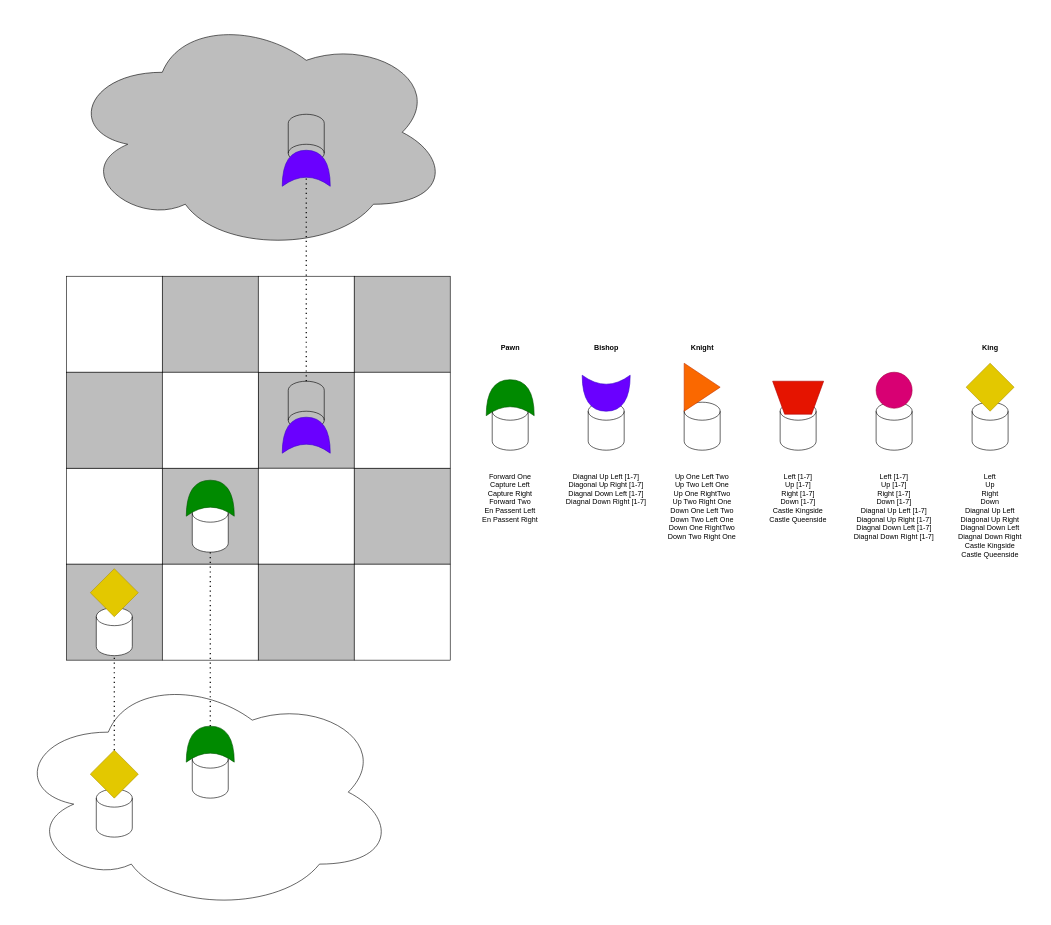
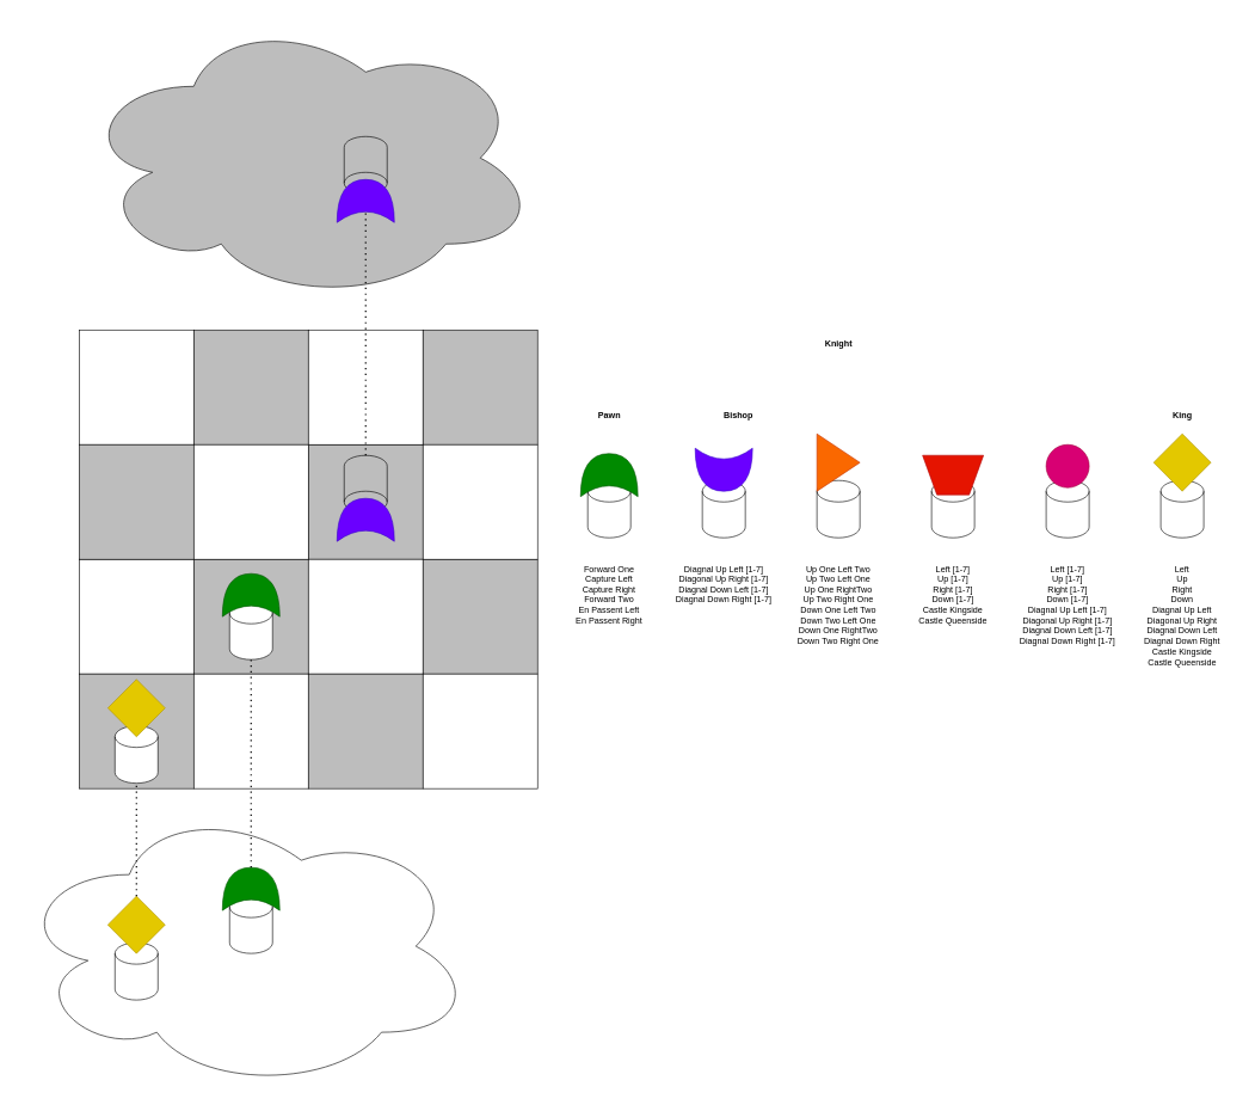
  <mxCell id="0" />
  <mxCell id="1" parent="0" />
  <mxCell id="2" value="" style="whiteSpace=wrap;html=1;aspect=fixed;fillColor=#BDBDBD;" parent="1" vertex="1"><mxGeometry x="430" y="620" width="160" height="160" as="geometry" /></mxCell>
  <mxCell id="3" value="" style="whiteSpace=wrap;html=1;aspect=fixed;" parent="1" vertex="1"><mxGeometry x="110" y="780" width="160" height="160" as="geometry" /></mxCell>
  <mxCell id="4" value="" style="whiteSpace=wrap;html=1;aspect=fixed;fillColor=#BDBDBD;" parent="1" vertex="1"><mxGeometry x="270" y="780" width="160" height="160" as="geometry" /></mxCell>
  <mxCell id="5" value="" style="whiteSpace=wrap;html=1;aspect=fixed;fillColor=#BDBDBD;" parent="1" vertex="1"><mxGeometry x="110" y="940" width="160" height="160" as="geometry" /></mxCell>
  <mxCell id="6" value="" style="whiteSpace=wrap;html=1;aspect=fixed;" parent="1" vertex="1"><mxGeometry x="270" y="940" width="160" height="160" as="geometry" /></mxCell>
  <mxCell id="7" value="" style="shape=cylinder3;whiteSpace=wrap;html=1;boundedLbl=1;backgroundOutline=1;size=15;" parent="1" vertex="1"><mxGeometry x="320" y="840" width="60" height="80" as="geometry" /></mxCell>
  <mxCell id="8" value="" style="shape=xor;whiteSpace=wrap;html=1;rotation=-90;fillColor=#008a00;fontColor=#ffffff;strokeColor=#005700;" parent="1" vertex="1"><mxGeometry x="320" y="790" width="60" height="80" as="geometry" /></mxCell>
  <mxCell id="9" value="" style="ellipse;shape=cloud;whiteSpace=wrap;html=1;" parent="1" vertex="1"><mxGeometry x="20" y="1120" width="640" height="400" as="geometry" /></mxCell>
  <mxCell id="10" value="" style="shape=cylinder3;whiteSpace=wrap;html=1;boundedLbl=1;backgroundOutline=1;size=15;" parent="1" vertex="1"><mxGeometry x="320" y="1250" width="60" height="80" as="geometry" /></mxCell>
  <mxCell id="11" value="" style="shape=xor;whiteSpace=wrap;html=1;rotation=-90;fillColor=#008a00;fontColor=#ffffff;strokeColor=#005700;" parent="1" vertex="1"><mxGeometry x="320" y="1200" width="60" height="80" as="geometry" /></mxCell>
  <mxCell id="12" value="" style="endArrow=none;dashed=1;html=1;dashPattern=1 3;strokeWidth=2;entryX=0.5;entryY=1;entryDx=0;entryDy=0;entryPerimeter=0;exitX=1;exitY=0.5;exitDx=0;exitDy=0;exitPerimeter=0;" parent="1" source="11" target="7" edge="1"><mxGeometry width="50" height="50" relative="1" as="geometry"><mxPoint x="-50" y="1170" as="sourcePoint" /><mxPoint x="0" y="1120" as="targetPoint" /></mxGeometry></mxCell>
  <mxCell id="13" value="" style="shape=cylinder3;whiteSpace=wrap;html=1;boundedLbl=1;backgroundOutline=1;size=15;fillColor=#BDBDBD;rotation=-180;" parent="1" vertex="1"><mxGeometry x="480" y="635" width="60" height="80" as="geometry" /></mxCell>
  <mxCell id="14" value="" style="shape=xor;whiteSpace=wrap;html=1;rotation=-90;fillColor=#6a00ff;fontColor=#ffffff;strokeColor=#3700CC;" parent="1" vertex="1"><mxGeometry x="480" y="685" width="60" height="80" as="geometry" /></mxCell>
  <mxCell id="15" value="" style="whiteSpace=wrap;html=1;aspect=fixed;" parent="1" vertex="1"><mxGeometry x="430" y="780" width="160" height="160" as="geometry" /></mxCell>
  <mxCell id="16" value="" style="whiteSpace=wrap;html=1;aspect=fixed;fillColor=#BDBDBD;" parent="1" vertex="1"><mxGeometry x="590" y="780" width="160" height="160" as="geometry" /></mxCell>
  <mxCell id="17" value="" style="whiteSpace=wrap;html=1;aspect=fixed;fillColor=#BDBDBD;" parent="1" vertex="1"><mxGeometry x="430" y="940" width="160" height="160" as="geometry" /></mxCell>
  <mxCell id="18" value="" style="whiteSpace=wrap;html=1;aspect=fixed;" parent="1" vertex="1"><mxGeometry x="590" y="940" width="160" height="160" as="geometry" /></mxCell>
  <mxCell id="19" value="" style="whiteSpace=wrap;html=1;aspect=fixed;" parent="1" vertex="1"><mxGeometry x="110" y="460" width="160" height="160" as="geometry" /></mxCell>
  <mxCell id="20" value="" style="whiteSpace=wrap;html=1;aspect=fixed;fillColor=#BDBDBD;" parent="1" vertex="1"><mxGeometry x="270" y="460" width="160" height="160" as="geometry" /></mxCell>
  <mxCell id="21" value="" style="whiteSpace=wrap;html=1;aspect=fixed;fillColor=#BDBDBD;" parent="1" vertex="1"><mxGeometry x="110" y="620" width="160" height="160" as="geometry" /></mxCell>
  <mxCell id="22" value="" style="whiteSpace=wrap;html=1;aspect=fixed;" parent="1" vertex="1"><mxGeometry x="270" y="620" width="160" height="160" as="geometry" /></mxCell>
  <mxCell id="23" value="" style="whiteSpace=wrap;html=1;aspect=fixed;" parent="1" vertex="1"><mxGeometry x="430" y="460" width="160" height="160" as="geometry" /></mxCell>
  <mxCell id="24" value="" style="whiteSpace=wrap;html=1;aspect=fixed;fillColor=#BDBDBD;" parent="1" vertex="1"><mxGeometry x="590" y="460" width="160" height="160" as="geometry" /></mxCell>
  <mxCell id="25" value="" style="whiteSpace=wrap;html=1;aspect=fixed;" parent="1" vertex="1"><mxGeometry x="590" y="620" width="160" height="160" as="geometry" /></mxCell>
  <mxCell id="26" value="" style="shape=cylinder3;whiteSpace=wrap;html=1;boundedLbl=1;backgroundOutline=1;size=15;" parent="1" vertex="1"><mxGeometry x="160" y="1012.5" width="60" height="80" as="geometry" /></mxCell>
  <mxCell id="27" value="" style="rhombus;whiteSpace=wrap;html=1;fillColor=#e3c800;fontColor=#000000;strokeColor=#B09500;" parent="1" vertex="1"><mxGeometry x="150" y="947.5" width="80" height="80" as="geometry" /></mxCell>
  <mxCell id="28" value="" style="shape=cylinder3;whiteSpace=wrap;html=1;boundedLbl=1;backgroundOutline=1;size=15;" parent="1" vertex="1"><mxGeometry x="160" y="1315" width="60" height="80" as="geometry" /></mxCell>
  <mxCell id="29" value="" style="rhombus;whiteSpace=wrap;html=1;fillColor=#e3c800;fontColor=#000000;strokeColor=#B09500;" parent="1" vertex="1"><mxGeometry x="150" y="1250" width="80" height="80" as="geometry" /></mxCell>
  <mxCell id="30" value="" style="endArrow=none;dashed=1;html=1;dashPattern=1 3;strokeWidth=2;entryX=0.5;entryY=1;entryDx=0;entryDy=0;entryPerimeter=0;exitX=0.5;exitY=0;exitDx=0;exitDy=0;" parent="1" source="29" target="26" edge="1"><mxGeometry width="50" height="50" relative="1" as="geometry"><mxPoint x="10" y="1250" as="sourcePoint" /><mxPoint x="60" y="1200" as="targetPoint" /></mxGeometry></mxCell>
  <mxCell id="31" value="" style="ellipse;shape=cloud;whiteSpace=wrap;html=1;fillColor=#BDBDBD;" parent="1" vertex="1"><mxGeometry x="110" y="20" width="640" height="400" as="geometry" /></mxCell>
  <mxCell id="32" value="" style="shape=cylinder3;whiteSpace=wrap;html=1;boundedLbl=1;backgroundOutline=1;size=15;fillColor=#BDBDBD;rotation=-180;" parent="1" vertex="1"><mxGeometry x="480" y="190" width="60" height="80" as="geometry" /></mxCell>
  <mxCell id="33" value="" style="shape=xor;whiteSpace=wrap;html=1;rotation=-90;fillColor=#6a00ff;fontColor=#ffffff;strokeColor=#3700CC;" parent="1" vertex="1"><mxGeometry x="480" y="240" width="60" height="80" as="geometry" /></mxCell>
  <mxCell id="34" value="" style="endArrow=none;dashed=1;html=1;dashPattern=1 3;strokeWidth=2;entryX=0.25;entryY=0.5;entryDx=0;entryDy=0;entryPerimeter=0;exitX=0.5;exitY=1;exitDx=0;exitDy=0;exitPerimeter=0;" parent="1" source="13" target="33" edge="1"><mxGeometry width="50" height="50" relative="1" as="geometry"><mxPoint x="690" y="430" as="sourcePoint" /><mxPoint x="740" y="380" as="targetPoint" /></mxGeometry></mxCell>
  <mxCell id="35" value="" style="shape=cylinder3;whiteSpace=wrap;html=1;boundedLbl=1;backgroundOutline=1;size=15;" parent="1" vertex="1"><mxGeometry x="820" y="670" width="60" height="80" as="geometry" /></mxCell>
  <mxCell id="36" value="" style="shape=xor;whiteSpace=wrap;html=1;rotation=-90;fillColor=#008a00;fontColor=#ffffff;strokeColor=#005700;" parent="1" vertex="1"><mxGeometry x="820" y="622.5" width="60" height="80" as="geometry" /></mxCell>
  <mxCell id="37" value="Pawn" style="text;html=1;align=center;verticalAlign=middle;resizable=0;points=[];autosize=1;strokeColor=none;fillColor=none;fontStyle=1" parent="1" vertex="1"><mxGeometry x="825" y="570" width="50" height="20" as="geometry" /></mxCell>
  <mxCell id="38" value="Forward One&lt;br&gt;Capture Left&lt;br&gt;Capture Right&lt;br&gt;Forward Two&lt;br&gt;En Passent Left&lt;br&gt;En Passent Right" style="text;html=1;strokeColor=none;fillColor=none;align=center;verticalAlign=top;whiteSpace=wrap;rounded=0;" parent="1" vertex="1"><mxGeometry x="770" y="780" width="160" height="120" as="geometry" /></mxCell>
  <mxCell id="39" value="" style="shape=cylinder3;whiteSpace=wrap;html=1;boundedLbl=1;backgroundOutline=1;size=15;rotation=0;" parent="1" vertex="1"><mxGeometry x="980" y="670" width="60" height="80" as="geometry" /></mxCell>
  <mxCell id="40" value="" style="shape=xor;whiteSpace=wrap;html=1;rotation=90;fillColor=#6a00ff;fontColor=#ffffff;strokeColor=#3700CC;" parent="1" vertex="1"><mxGeometry x="980" y="615" width="60" height="80" as="geometry" /></mxCell>
- <mxCell id="41" value="Bishop" style="text;html=1;align=center;verticalAlign=middle;resizable=0;points=[];autosize=1;strokeColor=none;fillColor=none;fontStyle=1" parent="1" vertex="1"><mxGeometry x="980" y="570" width="60" height="20" as="geometry" /></mxCell>
+ <mxCell id="41" value="Bishop" style="text;html=1;align=center;verticalAlign=middle;resizable=0;points=[];autosize=1;strokeColor=none;fillColor=none;fontStyle=1" parent="1" vertex="1"><mxGeometry x="1000" y="570" width="60" height="20" as="geometry" /></mxCell>
  <mxCell id="42" value="" style="shape=cylinder3;whiteSpace=wrap;html=1;boundedLbl=1;backgroundOutline=1;size=15;" parent="1" vertex="1"><mxGeometry x="1620" y="670" width="60" height="80" as="geometry" /></mxCell>
  <mxCell id="43" value="" style="rhombus;whiteSpace=wrap;html=1;fillColor=#e3c800;fontColor=#000000;strokeColor=#B09500;" parent="1" vertex="1"><mxGeometry x="1610" y="605" width="80" height="80" as="geometry" /></mxCell>
  <mxCell id="44" value="King" style="text;html=1;align=center;verticalAlign=middle;resizable=0;points=[];autosize=1;strokeColor=none;fillColor=none;fontStyle=1" parent="1" vertex="1"><mxGeometry x="1630" y="570" width="40" height="20" as="geometry" /></mxCell>
  <mxCell id="45" value="" style="shape=cylinder3;whiteSpace=wrap;html=1;boundedLbl=1;backgroundOutline=1;size=15;" parent="1" vertex="1"><mxGeometry x="1300" y="670" width="60" height="80" as="geometry" /></mxCell>
  <mxCell id="46" value="" style="shape=cylinder3;whiteSpace=wrap;html=1;boundedLbl=1;backgroundOutline=1;size=15;rotation=0;" parent="1" vertex="1"><mxGeometry x="1140" y="670" width="60" height="80" as="geometry" /></mxCell>
  <mxCell id="47" value="" style="triangle;whiteSpace=wrap;html=1;fillColor=#fa6800;fontColor=#000000;strokeColor=#C73500;" parent="1" vertex="1"><mxGeometry x="1140" y="605" width="60" height="80" as="geometry" /></mxCell>
- <mxCell id="48" value="Knight" style="text;html=1;align=center;verticalAlign=middle;resizable=0;points=[];autosize=1;strokeColor=none;fillColor=none;fontStyle=1" parent="1" vertex="1"><mxGeometry x="1145" y="570" width="50" height="20" as="geometry" /></mxCell>
+ <mxCell id="48" value="Knight" style="text;html=1;align=center;verticalAlign=middle;resizable=0;points=[];autosize=1;strokeColor=none;fillColor=none;fontStyle=1" parent="1" vertex="1"><mxGeometry x="1145" y="470" width="50" height="20" as="geometry" /></mxCell>
  <mxCell id="49" value="" style="shape=cylinder3;whiteSpace=wrap;html=1;boundedLbl=1;backgroundOutline=1;size=15;" parent="1" vertex="1"><mxGeometry x="1460" y="670" width="60" height="80" as="geometry" /></mxCell>
  <mxCell id="50" value="" style="ellipse;whiteSpace=wrap;html=1;aspect=fixed;fillColor=#d80073;strokeColor=#A50040;fontColor=#ffffff;" parent="1" vertex="1"><mxGeometry x="1460" y="620" width="60" height="60" as="geometry" /></mxCell>
  <mxCell id="51" value="Diagnal Up Left [1-7]&lt;br&gt;Diagonal Up Right [1-7]&lt;br&gt;Diagnal Down Left [1-7]&lt;br&gt;Diagnal Down Right [1-7]" style="text;html=1;strokeColor=none;fillColor=none;align=center;verticalAlign=top;whiteSpace=wrap;rounded=0;" parent="1" vertex="1"><mxGeometry x="930" y="780" width="160" height="120" as="geometry" /></mxCell>
  <mxCell id="52" value="" style="shape=trapezoid;perimeter=trapezoidPerimeter;whiteSpace=wrap;html=1;fixedSize=1;fillColor=#e51400;rotation=-180;fontColor=#ffffff;strokeColor=#B20000;" parent="1" vertex="1"><mxGeometry x="1287.5" y="635" width="85" height="55" as="geometry" /></mxCell>
  <mxCell id="53" value="Up One Left Two&lt;br&gt;Up Two Left One&lt;br&gt;Up One RightTwo&lt;br&gt;Up Two Right One&lt;br&gt;Down One Left Two&lt;br&gt;Down&amp;nbsp;Two Left One&lt;br&gt;Down&amp;nbsp;One RightTwo&lt;br&gt;Down&amp;nbsp;Two Right One" style="text;html=1;strokeColor=none;fillColor=none;align=center;verticalAlign=top;whiteSpace=wrap;rounded=0;" parent="1" vertex="1"><mxGeometry x="1090" y="780" width="160" height="160" as="geometry" /></mxCell>
  <mxCell id="54" value="Left [1-7]&lt;br&gt;Up [1-7]&lt;br&gt;Right [1-7]&lt;br&gt;Down [1-7]&lt;br&gt;Castle Kingside&lt;br&gt;Castle Queenside" style="text;html=1;strokeColor=none;fillColor=none;align=center;verticalAlign=top;whiteSpace=wrap;rounded=0;" parent="1" vertex="1"><mxGeometry x="1250" y="780" width="160" height="250" as="geometry" /></mxCell>
  <mxCell id="55" value="Left [1-7]&lt;br&gt;Up [1-7]&lt;br&gt;Right [1-7]&lt;br&gt;Down [1-7]&lt;br&gt;Diagnal Up Left [1-7]&lt;br&gt;Diagonal Up Right [1-7]&lt;br&gt;Diagnal Down Left [1-7]&lt;br&gt;Diagnal Down Right [1-7]" style="text;html=1;strokeColor=none;fillColor=none;align=center;verticalAlign=top;whiteSpace=wrap;rounded=0;" vertex="1" parent="1"><mxGeometry x="1410" y="780" width="160" height="200" as="geometry" /></mxCell>
  <mxCell id="56" value="Left&lt;br&gt;Up&lt;br&gt;Right&lt;br&gt;Down&lt;br&gt;Diagnal Up Left&lt;br&gt;Diagonal Up Right&lt;br&gt;Diagnal Down Left&lt;br&gt;Diagnal Down Right&lt;br&gt;Castle Kingside&lt;br&gt;Castle Queenside" style="text;html=1;strokeColor=none;fillColor=none;align=center;verticalAlign=top;whiteSpace=wrap;rounded=0;" vertex="1" parent="1"><mxGeometry x="1570" y="780" width="160" height="160" as="geometry" /></mxCell>
